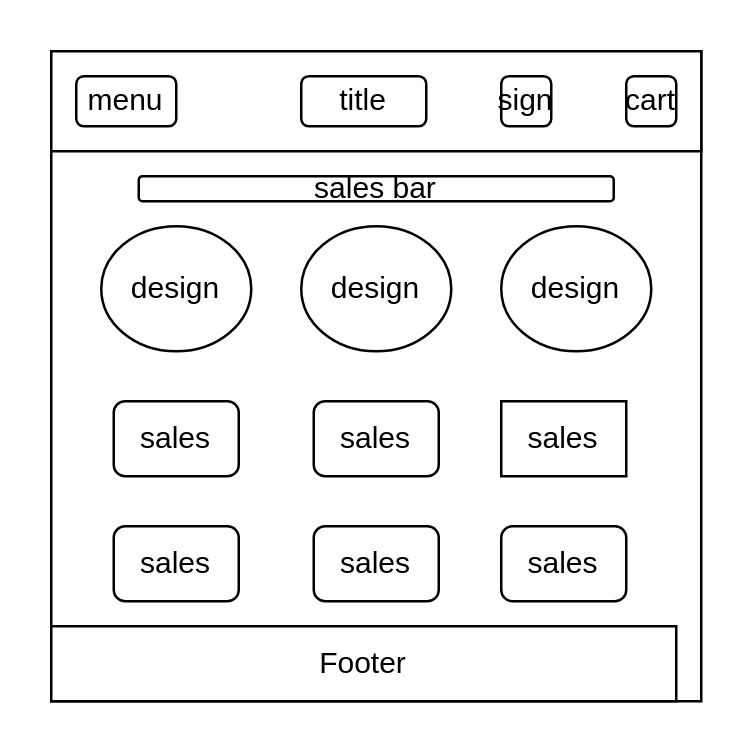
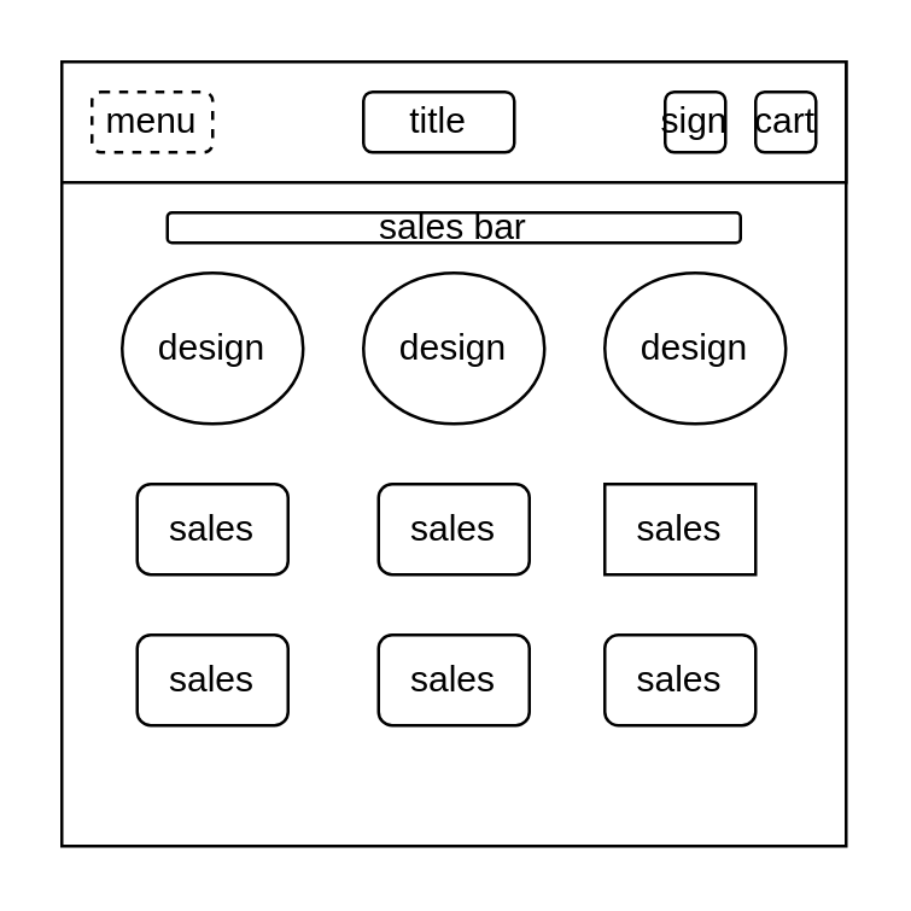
  <mxCell id="0" />
  <mxCell id="1" parent="0" />
  <mxCell id="2" value="" style="whiteSpace=wrap;html=1;aspect=fixed;" vertex="1" parent="1"><mxGeometry x="20" y="20" width="260" height="260" as="geometry" /></mxCell>
  <mxCell id="3" value="" style="rounded=0;whiteSpace=wrap;html=1;" vertex="1" parent="1"><mxGeometry x="20" y="20" width="260" height="40" as="geometry" /></mxCell>
- <mxCell id="4" value="Footer" style="rounded=0;whiteSpace=wrap;html=1;" vertex="1" parent="1"><mxGeometry x="20" y="250" width="250" height="30" as="geometry" /></mxCell>
- <mxCell id="5" value="menu" style="rounded=1;whiteSpace=wrap;html=1;" vertex="1" parent="1"><mxGeometry x="30" y="30" width="40" height="20" as="geometry" /></mxCell>
+ <mxCell id="5" value="menu" style="rounded=1;whiteSpace=wrap;html=1;dashed=1;" vertex="1" parent="1"><mxGeometry x="30" y="30" width="40" height="20" as="geometry" /></mxCell>
  <mxCell id="6" value="title" style="rounded=1;whiteSpace=wrap;html=1;" vertex="1" parent="1"><mxGeometry x="120" y="30" width="50" height="20" as="geometry" /></mxCell>
  <mxCell id="7" value="cart" style="rounded=1;whiteSpace=wrap;html=1;" vertex="1" parent="1"><mxGeometry x="250" y="30" width="20" height="20" as="geometry" /></mxCell>
- <mxCell id="8" value="sign" style="rounded=1;whiteSpace=wrap;html=1;" vertex="1" parent="1"><mxGeometry x="200" y="30" width="20" height="20" as="geometry" /></mxCell>
+ <mxCell id="8" value="sign" style="rounded=1;whiteSpace=wrap;html=1;" vertex="1" parent="1"><mxGeometry x="220" y="30" width="20" height="20" as="geometry" /></mxCell>
  <mxCell id="9" value="sales bar" style="rounded=1;whiteSpace=wrap;html=1;" vertex="1" parent="1"><mxGeometry x="55" y="70" width="190" height="10" as="geometry" /></mxCell>
  <mxCell id="10" value="sales" style="rounded=1;whiteSpace=wrap;html=1;" vertex="1" parent="1"><mxGeometry x="45" y="160" width="50" height="30" as="geometry" /></mxCell>
  <mxCell id="11" value="sales" style="rounded=1;whiteSpace=wrap;html=1;" vertex="1" parent="1"><mxGeometry x="45" y="210" width="50" height="30" as="geometry" /></mxCell>
  <mxCell id="12" value="sales" style="rounded=1;whiteSpace=wrap;html=1;" vertex="1" parent="1"><mxGeometry x="125" y="160" width="50" height="30" as="geometry" /></mxCell>
  <mxCell id="13" value="sales" style="rounded=1;whiteSpace=wrap;html=1;" vertex="1" parent="1"><mxGeometry x="125" y="210" width="50" height="30" as="geometry" /></mxCell>
  <mxCell id="14" value="sales" style="rounded=1;whiteSpace=wrap;html=1;arcSize=0;" vertex="1" parent="1"><mxGeometry x="200" y="160" width="50" height="30" as="geometry" /></mxCell>
  <mxCell id="15" value="sales" style="rounded=1;whiteSpace=wrap;html=1;" vertex="1" parent="1"><mxGeometry x="200" y="210" width="50" height="30" as="geometry" /></mxCell>
  <mxCell id="16" value="design" style="ellipse;whiteSpace=wrap;html=1;" vertex="1" parent="1"><mxGeometry x="40" y="90" width="60" height="50" as="geometry" /></mxCell>
  <mxCell id="17" value="design" style="ellipse;whiteSpace=wrap;html=1;" vertex="1" parent="1"><mxGeometry x="120" y="90" width="60" height="50" as="geometry" /></mxCell>
  <mxCell id="18" value="design" style="ellipse;whiteSpace=wrap;html=1;" vertex="1" parent="1"><mxGeometry x="200" y="90" width="60" height="50" as="geometry" /></mxCell>
